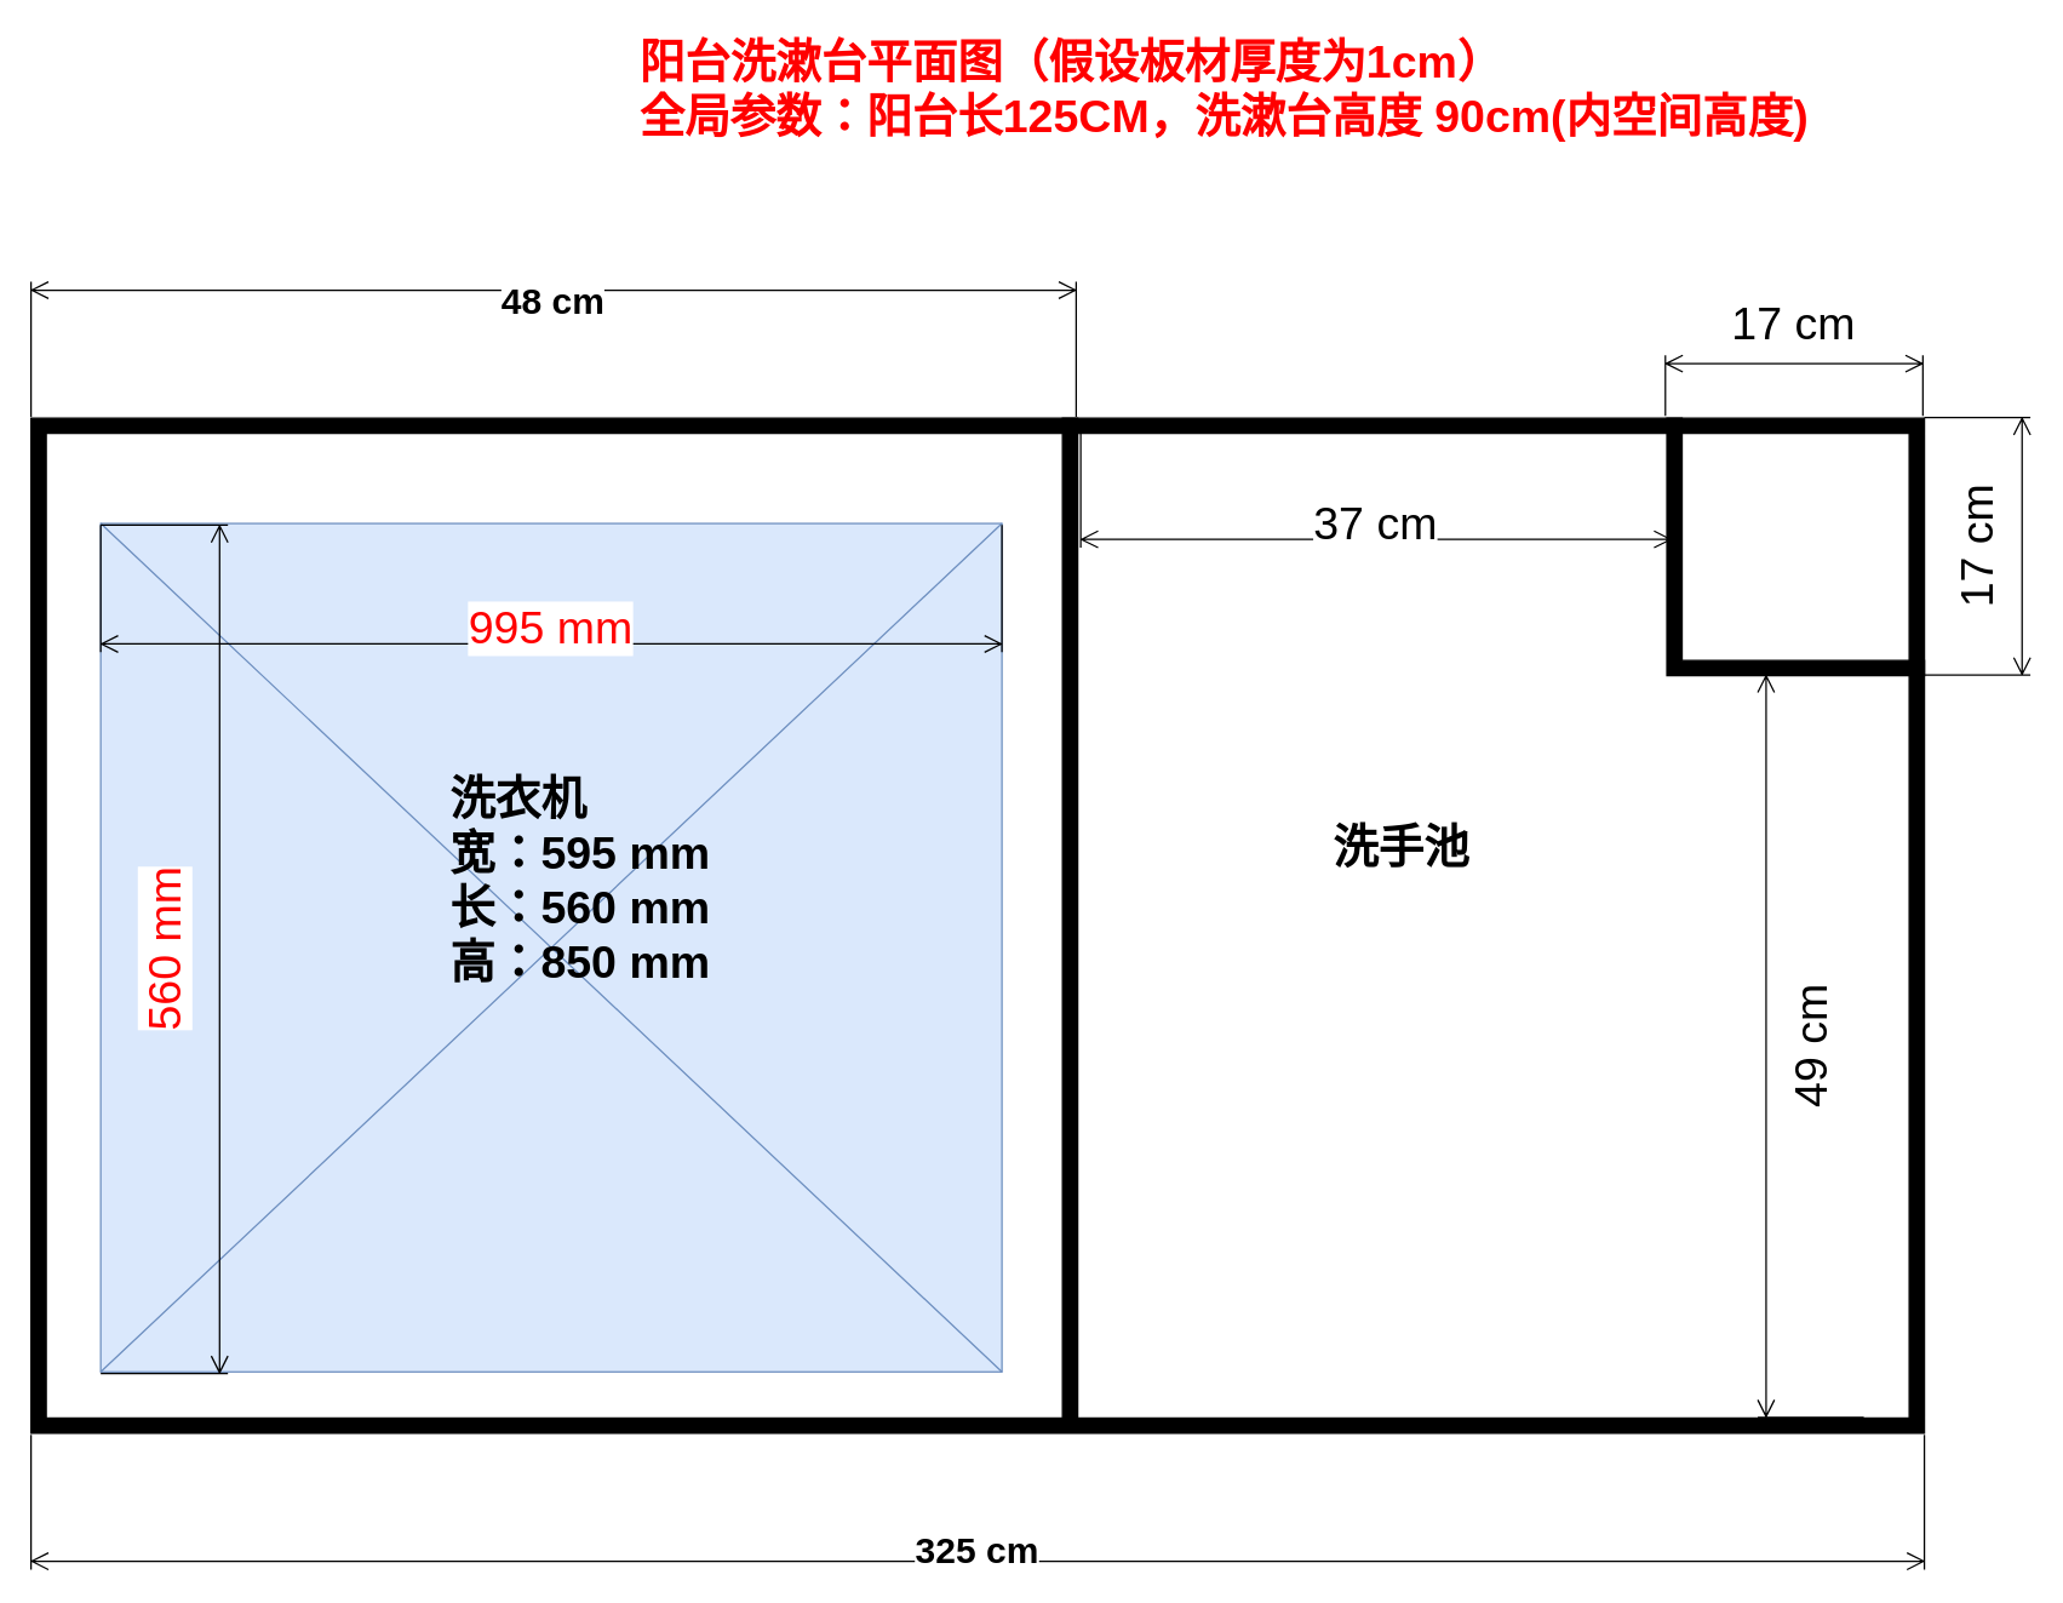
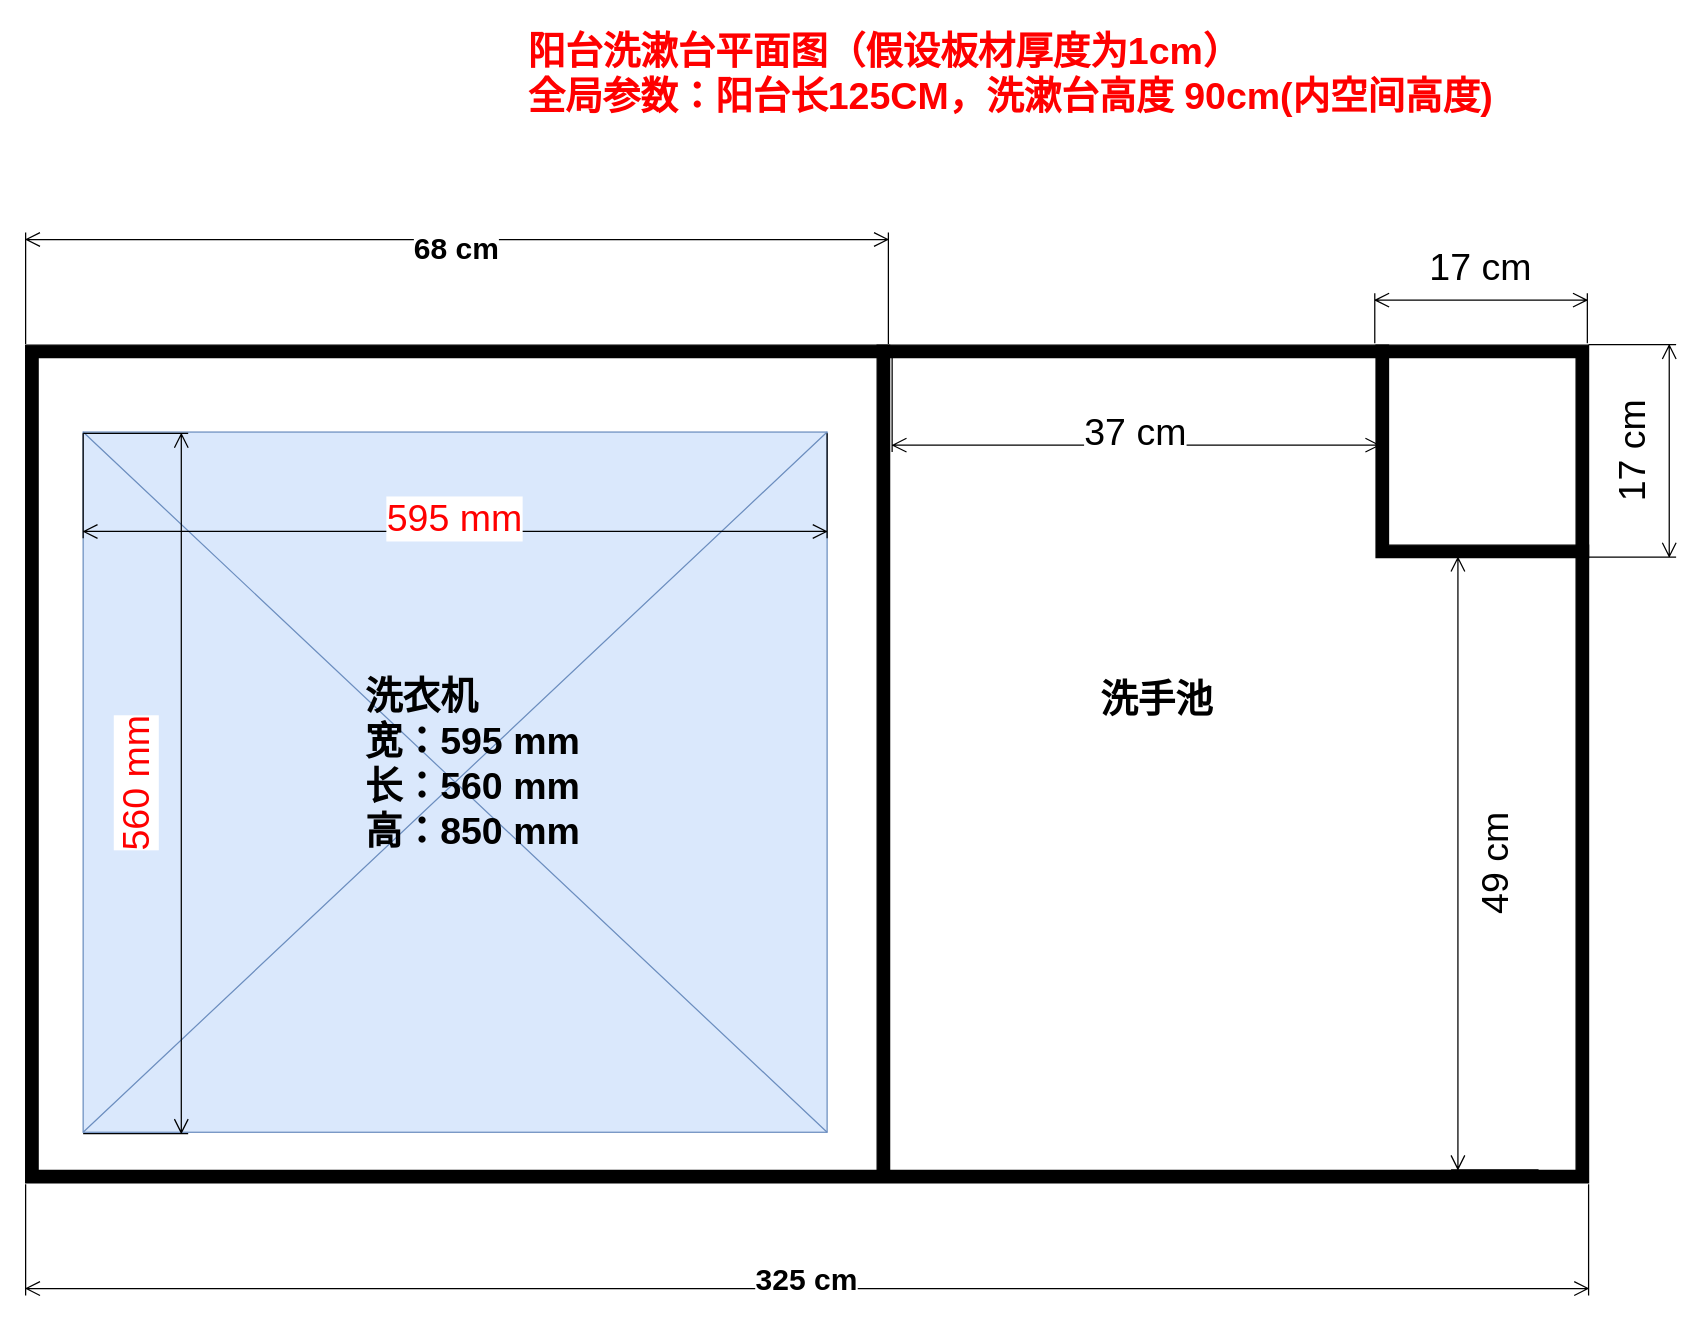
  <mxCell id="0" />
  <mxCell id="1" parent="0" />
  <mxCell id="2" value="" style="verticalLabelPosition=bottom;html=1;verticalAlign=top;align=center;shape=mxgraph.floorplan.room;fillColor=#000000;" vertex="1" parent="1"><mxGeometry x="20" y="275.5" width="1250" height="670" as="geometry" /></mxCell>
  <mxCell id="3" value="" style="verticalLabelPosition=bottom;html=1;verticalAlign=top;align=center;shape=mxgraph.floorplan.wallCorner;fillColor=#000000;direction=north" vertex="1" parent="1"><mxGeometry x="1100" y="275.5" width="170" height="170" as="geometry" /></mxCell>
  <mxCell id="4" value="" style="verticalLabelPosition=bottom;html=1;verticalAlign=top;align=center;shape=mxgraph.floorplan.elevator;fillColor=#dae8fc;strokeColor=#6c8ebf;" vertex="1" parent="1"><mxGeometry x="66" y="345" width="595" height="560" as="geometry" /></mxCell>
  <mxCell id="5" value="" style="verticalLabelPosition=bottom;html=1;verticalAlign=top;align=center;shape=mxgraph.floorplan.wall;fillColor=#000000;direction=south;" vertex="1" parent="1"><mxGeometry x="701" y="275.5" width="10" height="660" as="geometry" /></mxCell>
- <mxCell id="6" value="48 cm" style="shape=dimension;direction=west;whiteSpace=wrap;html=1;align=center;points=[];verticalAlign=top;spacingTop=-8;labelBackgroundColor=#ffffff;fontSize=24;fontStyle=1" vertex="1" parent="1"><mxGeometry x="20" y="185.5" width="690" height="89" as="geometry" /></mxCell>
+ <mxCell id="6" value="68 cm" style="shape=dimension;direction=west;whiteSpace=wrap;html=1;align=center;points=[];verticalAlign=top;spacingTop=-8;labelBackgroundColor=#ffffff;fontSize=24;fontStyle=1" vertex="1" parent="1"><mxGeometry x="20" y="185.5" width="690" height="89" as="geometry" /></mxCell>
  <mxCell id="7" value="325 cm" style="shape=dimension;whiteSpace=wrap;html=1;align=center;points=[];verticalAlign=bottom;spacingBottom=-5;labelBackgroundColor=#ffffff;fontSize=24;fontStyle=1" vertex="1" parent="1"><mxGeometry x="20" y="946.5" width="1250" height="89" as="geometry" /></mxCell>
- <mxCell id="8" value="洗衣机&lt;br&gt;宽：595 mm&lt;br&gt;长：560 mm&lt;br&gt;高：850 mm" style="text;html=1;resizable=0;points=[];autosize=1;align=left;verticalAlign=top;spacingTop=-4;fontSize=30;fontStyle=1" vertex="1" parent="1"><mxGeometry x="294.5" y="505.5" width="180" height="150" as="geometry" /></mxCell>
+ <mxCell id="8" value="洗衣机&lt;br&gt;宽：595 mm&lt;br&gt;长：560 mm&lt;br&gt;高：850 mm" style="text;html=1;resizable=0;points=[];autosize=1;align=left;verticalAlign=top;spacingTop=-4;fontSize=30;fontStyle=1" vertex="1" parent="1"><mxGeometry x="289.5" y="535.5" width="180" height="150" as="geometry" /></mxCell>
  <mxCell id="9" value="17 cm" style="shape=dimension;direction=west;whiteSpace=wrap;html=1;align=center;points=[];verticalAlign=bottom;spacingTop=-8;labelBackgroundColor=#ffffff;fontSize=30;labelPosition=center;verticalLabelPosition=top;" vertex="1" parent="1"><mxGeometry x="1099" y="234" width="170" height="40" as="geometry" /></mxCell>
  <mxCell id="10" value="17 cm" style="shape=dimension;direction=north;whiteSpace=wrap;html=1;align=center;points=[];verticalAlign=middle;labelBackgroundColor=#ffffff;fontSize=30;labelPosition=center;verticalLabelPosition=middle;horizontal=0;" vertex="1" parent="1"><mxGeometry x="1270" y="275" width="70" height="170" as="geometry" /></mxCell>
  <mxCell id="11" value="37 cm" style="shape=dimension;whiteSpace=wrap;html=1;align=center;points=[];verticalAlign=bottom;spacingBottom=-5;labelBackgroundColor=#ffffff;fontSize=30;" vertex="1" parent="1"><mxGeometry x="713" y="281" width="390" height="80" as="geometry" /></mxCell>
  <mxCell id="12" value="49 cm" style="shape=dimension;direction=south;whiteSpace=wrap;html=1;align=center;points=[];verticalAlign=middle;labelBackgroundColor=#ffffff;fontSize=30;horizontal=0;labelPosition=center;verticalLabelPosition=middle;" vertex="1" parent="1"><mxGeometry x="1160" y="445" width="70" height="490" as="geometry" /></mxCell>
  <mxCell id="13" value="洗手池" style="text;html=1;resizable=0;points=[];autosize=1;align=left;verticalAlign=top;spacingTop=-4;fontSize=30;fontStyle=1" vertex="1" parent="1"><mxGeometry x="878" y="538" width="110" height="40" as="geometry" /></mxCell>
  <mxCell id="14" value="阳台洗漱台平面图（假设板材厚度为1cm）&lt;br&gt;全局参数：阳台长125CM，洗漱台高度 90cm(内空间高度)" style="text;html=1;resizable=0;points=[];autosize=1;align=left;verticalAlign=top;spacingTop=-4;fontSize=30;fontStyle=1;fontColor=#FF0000;" vertex="1" parent="1"><mxGeometry x="420" y="20" width="780" height="70" as="geometry" /></mxCell>
- <mxCell id="15" value="995 mm" style="shape=dimension;whiteSpace=wrap;html=1;align=center;points=[];verticalAlign=bottom;spacingBottom=-5;labelBackgroundColor=#ffffff;fontSize=30;fontColor=#FF0000;" vertex="1" parent="1"><mxGeometry x="66" y="346" width="595" height="84" as="geometry" /></mxCell>
+ <mxCell id="15" value="595 mm" style="shape=dimension;whiteSpace=wrap;html=1;align=center;points=[];verticalAlign=bottom;spacingBottom=-5;labelBackgroundColor=#ffffff;fontSize=30;fontColor=#FF0000;" vertex="1" parent="1"><mxGeometry x="66" y="346" width="595" height="84" as="geometry" /></mxCell>
  <mxCell id="16" value="560 mm" style="shape=dimension;direction=north;whiteSpace=wrap;html=1;align=center;points=[];verticalAlign=middle;labelBackgroundColor=#ffffff;fontSize=30;fontColor=#FF0000;horizontal=0;" vertex="1" parent="1"><mxGeometry x="66" y="346" width="84" height="560" as="geometry" /></mxCell>
